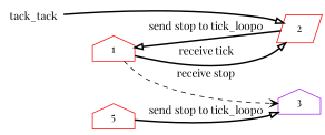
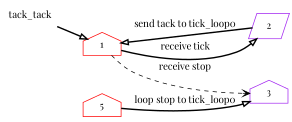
  digraph {
    fontname="Playfair Display"
    rankdir=LR
    node [color=purple fontname="Playfair Display" shape=house]
    edge [arrowhead=onormal fontname="Playfair Display" style=bold]
    n1 [label=tack_tack shape=plaintext]
    n2 [color=red label=1]
    n3 [label=3]
-   n4 [color=red label=2 shape=parallelogram]
+   n4 [label=2 shape=parallelogram]
    n5 [color=red label=5]
-   n1 -> n4
+   n1 -> n2
    n2 -> n3 [arrowhead=vee label="receive stop" style=dashed]
    n2 -> n4 [label="receive tick"]
-   n4 -> n2 [label="send stop to tick_loop0"]
-   n5 -> n3 [label="send stop to tick_loop0"]
+   n4 -> n2 [label="send tack to tick_loop0"]
+   n5 -> n3 [label="loop stop to tick_loop0"]
  }
